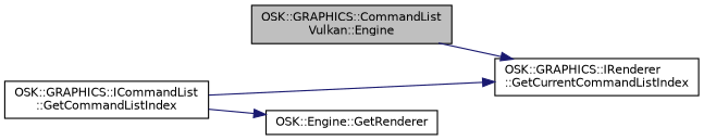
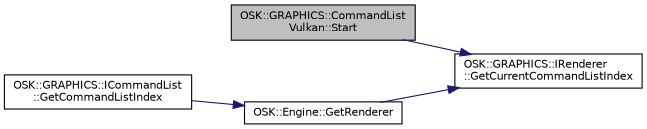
  digraph {
    rankdir=LR
    node [color=black fillcolor=white fontname=Helvetica fontsize=10 shape=record style=filled]
    edge [color=midnightblue fontname=Helvetica fontsize=10 labelfontname=Helvetica labelfontsize=10 style=solid]
-   n1 [fillcolor=grey75 fontcolor=black height=0.2 label="OSK::GRAPHICS::CommandList\lVulkan::Engine" width=0.4]
+   n1 [fillcolor=grey75 fontcolor=black height=0.2 label="OSK::GRAPHICS::CommandList\lVulkan::Start" width=0.4]
    n2 [height=0.2 label="OSK::GRAPHICS::IRenderer\l::GetCurrentCommandListIndex" width=0.4]
    n3 [height=0.2 label="OSK::GRAPHICS::ICommandList\l::GetCommandListIndex" width=0.4]
    n4 [height=0.2 label="OSK::Engine::GetRenderer" width=0.4]
    n1 -> n2
-   n3 -> n2
+   n4 -> n2
    n3 -> n4
  }
